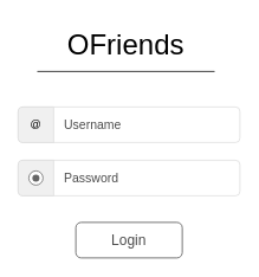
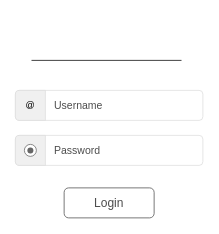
  <mxCell id="0" />
  <mxCell id="1" parent="0" />
- <mxCell id="2" value="&lt;font style=&quot;font-size: 32px;&quot;&gt;OFriends&lt;/font&gt;" style="text;html=1;strokeColor=none;fillColor=none;align=center;verticalAlign=middle;whiteSpace=wrap;rounded=0;labelBorderColor=none;fontSize=32;flipH=0;" vertex="1" parent="1"><mxGeometry x="63" y="20" width="157" height="60" as="geometry" /></mxCell>
  <mxCell id="3" value="" style="endArrow=none;html=1;fontSize=32;" edge="1" parent="1"><mxGeometry width="50" height="50" relative="1" as="geometry"><mxPoint x="41.5" y="80" as="sourcePoint" /><mxPoint x="241.5" y="80" as="targetPoint" /></mxGeometry></mxCell>
  <mxCell id="4" value="Username" style="html=1;shadow=0;dashed=0;shape=mxgraph.bootstrap.rrect;rSize=5;strokeColor=#dddddd;fillColor=#ffffff;spacingLeft=50;fontSize=14;align=left;fontColor=#4D4D4D;whiteSpace=wrap;" vertex="1" parent="1"><mxGeometry x="20" y="120" width="250" height="40" as="geometry" /></mxCell>
  <mxCell id="5" value="@" style="html=1;shadow=0;dashed=0;shape=mxgraph.bootstrap.leftButton;rSize=5;strokeColor=#dddddd;fillColor=#f0f0f0;whiteSpace=wrap;resizeHeight=1;" vertex="1" parent="4"><mxGeometry width="40" height="40" relative="1" as="geometry" /></mxCell>
  <mxCell id="6" value="Password" style="html=1;shadow=0;dashed=0;shape=mxgraph.bootstrap.rrect;rSize=5;strokeColor=#dddddd;fillColor=#ffffff;spacingLeft=50;fontSize=14;align=left;fontColor=#4D4D4D;whiteSpace=wrap;" vertex="1" parent="1"><mxGeometry x="20" y="180" width="250" height="40" as="geometry" /></mxCell>
  <mxCell id="7" value="" style="html=1;shadow=0;dashed=0;shape=mxgraph.bootstrap.leftButton;rSize=5;strokeColor=#dddddd;fillColor=#f0f0f0;whiteSpace=wrap;resizeHeight=1;" vertex="1" parent="6"><mxGeometry width="40" height="40" relative="1" as="geometry" /></mxCell>
  <mxCell id="8" value="" style="html=1;shadow=0;dashed=0;shape=mxgraph.bootstrap.radioButton;rSize=3;strokeColor=#666666;" vertex="1" parent="7"><mxGeometry x="0.5" y="0.5" width="16" height="16" relative="1" as="geometry"><mxPoint x="-8" y="-8" as="offset" /></mxGeometry></mxCell>
  <mxCell id="9" value="&lt;font style=&quot;font-size: 16px&quot;&gt;Login&lt;br&gt;&lt;/font&gt;" style="whiteSpace=wrap;html=1;shadow=0;strokeColor=#4D4D4D;fillColor=none;fontSize=16;fontColor=#4D4D4D;horizontal=1;flipH=1;rounded=1;" vertex="1" parent="1"><mxGeometry x="85" y="250" width="120" height="40" as="geometry" /></mxCell>
